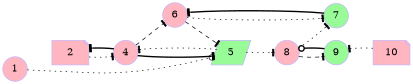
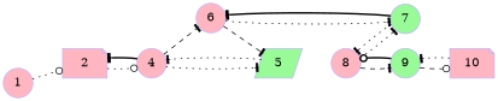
  digraph {
    rankdir=LR
    node [arrowhead=diamond color=".7 .3 1.0" fillcolor=lightpink shape=circle style=filled]
    edge [arrowhead=tee style=dotted]
    n1 [label=1]
    n2 [label=2 shape=note]
    n3 [label=4]
    n4 [fillcolor=palegreen label=5 shape=parallelogram]
    n5 [label=6]
    n6 [fillcolor=palegreen label=7]
    n7 [label=8]
    n8 [fillcolor=palegreen label=9]
    n9 [label=10 shape=note arrowhead=""]
-   n1 -> n4 [arrowhead=odot]
-   n2 -> n3
+   n1 -> n2 [arrowhead=odot]
+   n2 -> n3 [arrowhead=odot]
    n3 -> n2 [style=bold]
-   n3 -> n4 [style=bold]
+   n3 -> n4
    n3 -> n5 [style=dashed]
    n4 -> n3
    n5 -> n4 [style=dashed]
    n5 -> n6
    n6 -> n5 [style=bold]
-   n4 -> n7
+   n6 -> n7
    n7 -> n6
    n7 -> n8 [style=dashed]
    n8 -> n7 [arrowhead=odot style=bold]
+   n8 -> n9 [arrowhead=odot style=dashed]
    n9 -> n8
  }
